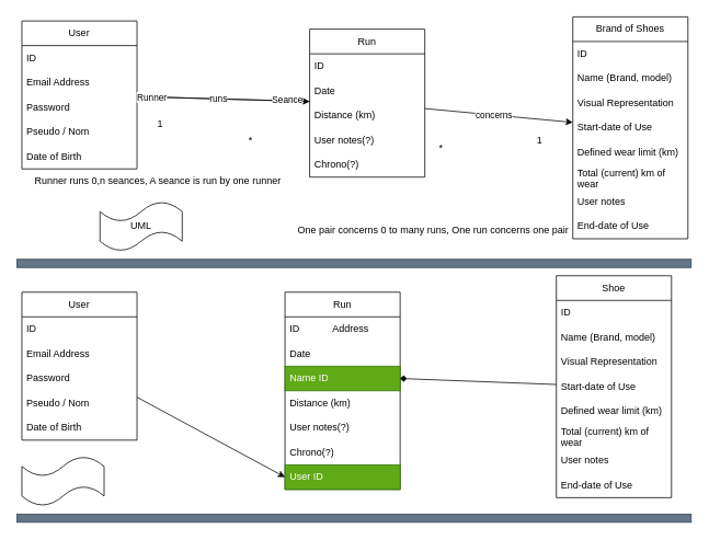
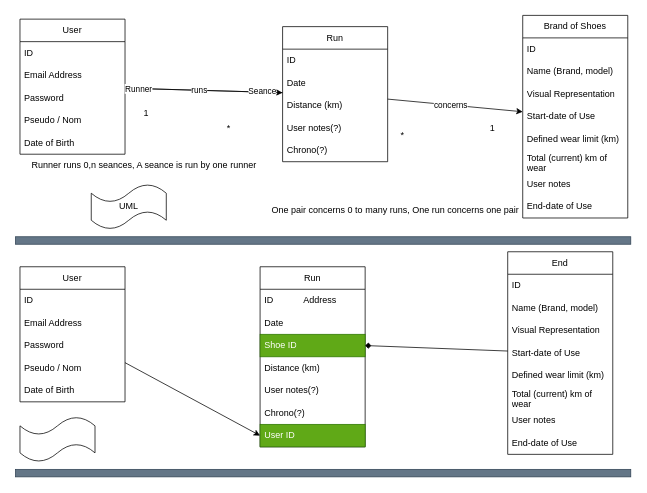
  <mxCell id="0" />
  <mxCell id="1" parent="0" />
  <mxCell id="2" value="User" style="swimlane;fontStyle=0;childLayout=stackLayout;horizontal=1;startSize=30;horizontalStack=0;resizeParent=1;resizeParentMax=0;resizeLast=0;collapsible=1;marginBottom=0;whiteSpace=wrap;html=1;" parent="1" vertex="1"><mxGeometry x="26" y="25" width="140" height="180" as="geometry" /></mxCell>
  <mxCell id="3" value="ID" style="text;strokeColor=none;fillColor=none;align=left;verticalAlign=middle;spacingLeft=4;spacingRight=4;overflow=hidden;points=[[0,0.5],[1,0.5]];portConstraint=eastwest;rotatable=0;whiteSpace=wrap;html=1;" parent="2" vertex="1"><mxGeometry y="30" width="140" height="30" as="geometry" /></mxCell>
  <mxCell id="4" value="Email Address" style="text;strokeColor=none;fillColor=none;align=left;verticalAlign=middle;spacingLeft=4;spacingRight=4;overflow=hidden;points=[[0,0.5],[1,0.5]];portConstraint=eastwest;rotatable=0;whiteSpace=wrap;html=1;" parent="2" vertex="1"><mxGeometry y="60" width="140" height="30" as="geometry" /></mxCell>
  <mxCell id="5" value="Password" style="text;strokeColor=none;fillColor=none;align=left;verticalAlign=middle;spacingLeft=4;spacingRight=4;overflow=hidden;points=[[0,0.5],[1,0.5]];portConstraint=eastwest;rotatable=0;whiteSpace=wrap;html=1;" parent="2" vertex="1"><mxGeometry y="90" width="140" height="30" as="geometry" /></mxCell>
  <mxCell id="6" value="Pseudo / Nom" style="text;strokeColor=none;fillColor=none;align=left;verticalAlign=middle;spacingLeft=4;spacingRight=4;overflow=hidden;points=[[0,0.5],[1,0.5]];portConstraint=eastwest;rotatable=0;whiteSpace=wrap;html=1;" parent="2" vertex="1"><mxGeometry y="120" width="140" height="30" as="geometry" /></mxCell>
  <mxCell id="7" value="Date of Birth" style="text;strokeColor=none;fillColor=none;align=left;verticalAlign=middle;spacingLeft=4;spacingRight=4;overflow=hidden;points=[[0,0.5],[1,0.5]];portConstraint=eastwest;rotatable=0;whiteSpace=wrap;html=1;" parent="2" vertex="1"><mxGeometry y="150" width="140" height="30" as="geometry" /></mxCell>
  <mxCell id="8" value="Run" style="swimlane;fontStyle=0;childLayout=stackLayout;horizontal=1;startSize=30;horizontalStack=0;resizeParent=1;resizeParentMax=0;resizeLast=0;collapsible=1;marginBottom=0;whiteSpace=wrap;html=1;" parent="1" vertex="1"><mxGeometry x="376" y="35" width="140" height="180" as="geometry" /></mxCell>
  <mxCell id="9" value="ID" style="text;strokeColor=none;fillColor=none;align=left;verticalAlign=middle;spacingLeft=4;spacingRight=4;overflow=hidden;points=[[0,0.5],[1,0.5]];portConstraint=eastwest;rotatable=0;whiteSpace=wrap;html=1;" parent="8" vertex="1"><mxGeometry y="30" width="140" height="30" as="geometry" /></mxCell>
  <mxCell id="10" value="Date" style="text;strokeColor=none;fillColor=none;align=left;verticalAlign=middle;spacingLeft=4;spacingRight=4;overflow=hidden;points=[[0,0.5],[1,0.5]];portConstraint=eastwest;rotatable=0;whiteSpace=wrap;html=1;" parent="8" vertex="1"><mxGeometry y="60" width="140" height="30" as="geometry" /></mxCell>
  <mxCell id="11" value="Distance (km)" style="text;strokeColor=none;fillColor=none;align=left;verticalAlign=middle;spacingLeft=4;spacingRight=4;overflow=hidden;points=[[0,0.5],[1,0.5]];portConstraint=eastwest;rotatable=0;whiteSpace=wrap;html=1;" parent="8" vertex="1"><mxGeometry y="90" width="140" height="30" as="geometry" /></mxCell>
  <mxCell id="12" value="User notes(?)" style="text;strokeColor=none;fillColor=none;align=left;verticalAlign=middle;spacingLeft=4;spacingRight=4;overflow=hidden;points=[[0,0.5],[1,0.5]];portConstraint=eastwest;rotatable=0;whiteSpace=wrap;html=1;" parent="8" vertex="1"><mxGeometry y="120" width="140" height="30" as="geometry" /></mxCell>
  <mxCell id="13" value="Chrono(?)" style="text;strokeColor=none;fillColor=none;align=left;verticalAlign=middle;spacingLeft=4;spacingRight=4;overflow=hidden;points=[[0,0.5],[1,0.5]];portConstraint=eastwest;rotatable=0;whiteSpace=wrap;html=1;" parent="8" vertex="1"><mxGeometry y="150" width="140" height="30" as="geometry" /></mxCell>
  <mxCell id="14" value="Brand of Shoes" style="swimlane;fontStyle=0;childLayout=stackLayout;horizontal=1;startSize=30;horizontalStack=0;resizeParent=1;resizeParentMax=0;resizeLast=0;collapsible=1;marginBottom=0;whiteSpace=wrap;html=1;" parent="1" vertex="1"><mxGeometry x="696" y="20" width="140" height="270" as="geometry" /></mxCell>
  <mxCell id="15" value="ID" style="text;strokeColor=none;fillColor=none;align=left;verticalAlign=middle;spacingLeft=4;spacingRight=4;overflow=hidden;points=[[0,0.5],[1,0.5]];portConstraint=eastwest;rotatable=0;whiteSpace=wrap;html=1;" parent="14" vertex="1"><mxGeometry y="30" width="140" height="30" as="geometry" /></mxCell>
  <mxCell id="16" value="Name (Brand, model)" style="text;strokeColor=none;fillColor=none;align=left;verticalAlign=middle;spacingLeft=4;spacingRight=4;overflow=hidden;points=[[0,0.5],[1,0.5]];portConstraint=eastwest;rotatable=0;whiteSpace=wrap;html=1;" parent="14" vertex="1"><mxGeometry y="60" width="140" height="30" as="geometry" /></mxCell>
  <mxCell id="17" value="Visual Representation" style="text;strokeColor=none;fillColor=none;align=left;verticalAlign=middle;spacingLeft=4;spacingRight=4;overflow=hidden;points=[[0,0.5],[1,0.5]];portConstraint=eastwest;rotatable=0;whiteSpace=wrap;html=1;" parent="14" vertex="1"><mxGeometry y="90" width="140" height="30" as="geometry" /></mxCell>
  <mxCell id="18" value="Start-date of Use" style="text;strokeColor=none;fillColor=none;align=left;verticalAlign=middle;spacingLeft=4;spacingRight=4;overflow=hidden;points=[[0,0.5],[1,0.5]];portConstraint=eastwest;rotatable=0;whiteSpace=wrap;html=1;" parent="14" vertex="1"><mxGeometry y="120" width="140" height="30" as="geometry" /></mxCell>
  <mxCell id="19" value="Defined wear limit (km)" style="text;strokeColor=none;fillColor=none;align=left;verticalAlign=middle;spacingLeft=4;spacingRight=4;overflow=hidden;points=[[0,0.5],[1,0.5]];portConstraint=eastwest;rotatable=0;whiteSpace=wrap;html=1;" parent="14" vertex="1"><mxGeometry y="150" width="140" height="30" as="geometry" /></mxCell>
  <mxCell id="20" value="Total (current) km of wear" style="text;strokeColor=none;fillColor=none;align=left;verticalAlign=middle;spacingLeft=4;spacingRight=4;overflow=hidden;points=[[0,0.5],[1,0.5]];portConstraint=eastwest;rotatable=0;whiteSpace=wrap;html=1;" parent="14" vertex="1"><mxGeometry y="180" width="140" height="30" as="geometry" /></mxCell>
  <mxCell id="21" value="User notes" style="text;strokeColor=none;fillColor=none;align=left;verticalAlign=middle;spacingLeft=4;spacingRight=4;overflow=hidden;points=[[0,0.5],[1,0.5]];portConstraint=eastwest;rotatable=0;whiteSpace=wrap;html=1;" parent="14" vertex="1"><mxGeometry y="210" width="140" height="30" as="geometry" /></mxCell>
  <mxCell id="22" value="End-date of Use" style="text;strokeColor=none;fillColor=none;align=left;verticalAlign=middle;spacingLeft=4;spacingRight=4;overflow=hidden;points=[[0,0.5],[1,0.5]];portConstraint=eastwest;rotatable=0;whiteSpace=wrap;html=1;" parent="14" vertex="1"><mxGeometry y="240" width="140" height="30" as="geometry" /></mxCell>
  <mxCell id="23" value="" style="endArrow=none;startArrow=classic;html=1;rounded=0;endFill=0;" parent="1" source="14" target="8" edge="1"><mxGeometry width="50" height="50" relative="1" as="geometry"><mxPoint x="406" y="435" as="sourcePoint" /><mxPoint x="456" y="385" as="targetPoint" /></mxGeometry></mxCell>
  <mxCell id="24" value="concerns" style="edgeLabel;html=1;align=center;verticalAlign=middle;resizable=0;points=[];" vertex="1" connectable="0" parent="23"><mxGeometry x="0.07" relative="1" as="geometry"><mxPoint as="offset" /></mxGeometry></mxCell>
  <mxCell id="25" value="*&amp;nbsp;" style="text;html=1;align=center;verticalAlign=middle;whiteSpace=wrap;rounded=0;" parent="1" vertex="1"><mxGeometry x="276" y="155" width="60" height="30" as="geometry" /></mxCell>
  <mxCell id="26" value="1&amp;nbsp;" style="text;html=1;align=center;verticalAlign=middle;whiteSpace=wrap;rounded=0;" parent="1" vertex="1"><mxGeometry x="166" y="135" width="60" height="30" as="geometry" /></mxCell>
  <mxCell id="27" value="" style="endArrow=classic;html=1;rounded=0;" parent="1" source="2" target="8" edge="1"><mxGeometry width="50" height="50" relative="1" as="geometry"><mxPoint x="406" y="435" as="sourcePoint" /><mxPoint x="456" y="385" as="targetPoint" /></mxGeometry></mxCell>
  <mxCell id="28" value="" style="endArrow=none;html=1;rounded=0;endFill=0;" parent="1" source="8" target="2" edge="1"><mxGeometry width="50" height="50" relative="1" as="geometry"><mxPoint x="356" y="535" as="sourcePoint" /><mxPoint x="456" y="385" as="targetPoint" /></mxGeometry></mxCell>
  <mxCell id="29" value="runs" style="edgeLabel;html=1;align=center;verticalAlign=middle;resizable=0;points=[];" vertex="1" connectable="0" parent="28"><mxGeometry x="0.063" relative="1" as="geometry"><mxPoint as="offset" /></mxGeometry></mxCell>
  <mxCell id="30" value="Runner" style="edgeLabel;html=1;align=center;verticalAlign=middle;resizable=0;points=[];" vertex="1" connectable="0" parent="28"><mxGeometry x="0.842" relative="1" as="geometry"><mxPoint as="offset" /></mxGeometry></mxCell>
  <mxCell id="31" value="Seance" style="edgeLabel;html=1;align=center;verticalAlign=middle;resizable=0;points=[];" vertex="1" connectable="0" parent="28"><mxGeometry x="-0.735" y="-2" relative="1" as="geometry"><mxPoint as="offset" /></mxGeometry></mxCell>
  <mxCell id="32" value="1" style="text;html=1;align=center;verticalAlign=middle;whiteSpace=wrap;rounded=0;" parent="1" vertex="1"><mxGeometry x="626" y="155" width="60" height="30" as="geometry" /></mxCell>
  <mxCell id="33" value="*" style="text;html=1;align=center;verticalAlign=middle;whiteSpace=wrap;rounded=0;" parent="1" vertex="1"><mxGeometry x="506" y="165" width="60" height="30" as="geometry" /></mxCell>
  <mxCell id="34" value="User" style="swimlane;fontStyle=0;childLayout=stackLayout;horizontal=1;startSize=30;horizontalStack=0;resizeParent=1;resizeParentMax=0;resizeLast=0;collapsible=1;marginBottom=0;whiteSpace=wrap;html=1;" parent="1" vertex="1"><mxGeometry x="26" y="355" width="140" height="180" as="geometry" /></mxCell>
  <mxCell id="35" value="ID" style="text;strokeColor=none;fillColor=none;align=left;verticalAlign=middle;spacingLeft=4;spacingRight=4;overflow=hidden;points=[[0,0.5],[1,0.5]];portConstraint=eastwest;rotatable=0;whiteSpace=wrap;html=1;" parent="34" vertex="1"><mxGeometry y="30" width="140" height="30" as="geometry" /></mxCell>
  <mxCell id="36" value="Email Address" style="text;strokeColor=none;fillColor=none;align=left;verticalAlign=middle;spacingLeft=4;spacingRight=4;overflow=hidden;points=[[0,0.5],[1,0.5]];portConstraint=eastwest;rotatable=0;whiteSpace=wrap;html=1;" parent="34" vertex="1"><mxGeometry y="60" width="140" height="30" as="geometry" /></mxCell>
  <mxCell id="37" value="Password" style="text;strokeColor=none;fillColor=none;align=left;verticalAlign=middle;spacingLeft=4;spacingRight=4;overflow=hidden;points=[[0,0.5],[1,0.5]];portConstraint=eastwest;rotatable=0;whiteSpace=wrap;html=1;" parent="34" vertex="1"><mxGeometry y="90" width="140" height="30" as="geometry" /></mxCell>
  <mxCell id="38" value="Pseudo / Nom" style="text;strokeColor=none;fillColor=none;align=left;verticalAlign=middle;spacingLeft=4;spacingRight=4;overflow=hidden;points=[[0,0.5],[1,0.5]];portConstraint=eastwest;rotatable=0;whiteSpace=wrap;html=1;" parent="34" vertex="1"><mxGeometry y="120" width="140" height="30" as="geometry" /></mxCell>
  <mxCell id="39" value="Date of Birth" style="text;strokeColor=none;fillColor=none;align=left;verticalAlign=middle;spacingLeft=4;spacingRight=4;overflow=hidden;points=[[0,0.5],[1,0.5]];portConstraint=eastwest;rotatable=0;whiteSpace=wrap;html=1;" parent="34" vertex="1"><mxGeometry y="150" width="140" height="30" as="geometry" /></mxCell>
  <mxCell id="40" value="Run" style="swimlane;fontStyle=0;childLayout=stackLayout;horizontal=1;startSize=30;horizontalStack=0;resizeParent=1;resizeParentMax=0;resizeLast=0;collapsible=1;marginBottom=0;whiteSpace=wrap;html=1;" parent="1" vertex="1"><mxGeometry x="346" y="355" width="140" height="240" as="geometry" /></mxCell>
  <mxCell id="41" value="ID" style="text;strokeColor=none;fillColor=none;align=left;verticalAlign=middle;spacingLeft=4;spacingRight=4;overflow=hidden;points=[[0,0.5],[1,0.5]];portConstraint=eastwest;rotatable=0;whiteSpace=wrap;html=1;" parent="40" vertex="1"><mxGeometry y="30" width="140" height="30" as="geometry" /></mxCell>
  <mxCell id="42" value="Date" style="text;strokeColor=none;fillColor=none;align=left;verticalAlign=middle;spacingLeft=4;spacingRight=4;overflow=hidden;points=[[0,0.5],[1,0.5]];portConstraint=eastwest;rotatable=0;whiteSpace=wrap;html=1;" parent="40" vertex="1"><mxGeometry y="60" width="140" height="30" as="geometry" /></mxCell>
- <mxCell id="43" value="Name ID" style="text;strokeColor=#2D7600;fillColor=#60a917;align=left;verticalAlign=middle;spacingLeft=4;spacingRight=4;overflow=hidden;points=[[0,0.5],[1,0.5]];portConstraint=eastwest;rotatable=0;whiteSpace=wrap;html=1;fontColor=#ffffff;" parent="40" vertex="1"><mxGeometry y="90" width="140" height="30" as="geometry" /></mxCell>
+ <mxCell id="43" value="Shoe ID" style="text;strokeColor=#2D7600;fillColor=#60a917;align=left;verticalAlign=middle;spacingLeft=4;spacingRight=4;overflow=hidden;points=[[0,0.5],[1,0.5]];portConstraint=eastwest;rotatable=0;whiteSpace=wrap;html=1;fontColor=#ffffff;" parent="40" vertex="1"><mxGeometry y="90" width="140" height="30" as="geometry" /></mxCell>
  <mxCell id="44" value="Distance (km)" style="text;strokeColor=none;fillColor=none;align=left;verticalAlign=middle;spacingLeft=4;spacingRight=4;overflow=hidden;points=[[0,0.5],[1,0.5]];portConstraint=eastwest;rotatable=0;whiteSpace=wrap;html=1;" parent="40" vertex="1"><mxGeometry y="120" width="140" height="30" as="geometry" /></mxCell>
  <mxCell id="45" value="User notes(?)" style="text;strokeColor=none;fillColor=none;align=left;verticalAlign=middle;spacingLeft=4;spacingRight=4;overflow=hidden;points=[[0,0.5],[1,0.5]];portConstraint=eastwest;rotatable=0;whiteSpace=wrap;html=1;" parent="40" vertex="1"><mxGeometry y="150" width="140" height="30" as="geometry" /></mxCell>
  <mxCell id="46" value="Chrono(?)" style="text;strokeColor=none;fillColor=none;align=left;verticalAlign=middle;spacingLeft=4;spacingRight=4;overflow=hidden;points=[[0,0.5],[1,0.5]];portConstraint=eastwest;rotatable=0;whiteSpace=wrap;html=1;" parent="40" vertex="1"><mxGeometry y="180" width="140" height="30" as="geometry" /></mxCell>
  <mxCell id="47" value="User ID" style="text;strokeColor=#2D7600;fillColor=#60a917;align=left;verticalAlign=middle;spacingLeft=4;spacingRight=4;overflow=hidden;points=[[0,0.5],[1,0.5]];portConstraint=eastwest;rotatable=0;whiteSpace=wrap;html=1;fontColor=#ffffff;" parent="40" vertex="1"><mxGeometry y="210" width="140" height="30" as="geometry" /></mxCell>
- <mxCell id="48" value="Shoe" style="swimlane;fontStyle=0;childLayout=stackLayout;horizontal=1;startSize=30;horizontalStack=0;resizeParent=1;resizeParentMax=0;resizeLast=0;collapsible=1;marginBottom=0;whiteSpace=wrap;html=1;" parent="1" vertex="1"><mxGeometry x="676" y="335" width="140" height="270" as="geometry" /></mxCell>
+ <mxCell id="48" value="End" style="swimlane;fontStyle=0;childLayout=stackLayout;horizontal=1;startSize=30;horizontalStack=0;resizeParent=1;resizeParentMax=0;resizeLast=0;collapsible=1;marginBottom=0;whiteSpace=wrap;html=1;" parent="1" vertex="1"><mxGeometry x="676" y="335" width="140" height="270" as="geometry" /></mxCell>
  <mxCell id="49" value="ID" style="text;strokeColor=none;fillColor=none;align=left;verticalAlign=middle;spacingLeft=4;spacingRight=4;overflow=hidden;points=[[0,0.5],[1,0.5]];portConstraint=eastwest;rotatable=0;whiteSpace=wrap;html=1;" parent="48" vertex="1"><mxGeometry y="30" width="140" height="30" as="geometry" /></mxCell>
  <mxCell id="50" value="Name (Brand, model)" style="text;strokeColor=none;fillColor=none;align=left;verticalAlign=middle;spacingLeft=4;spacingRight=4;overflow=hidden;points=[[0,0.5],[1,0.5]];portConstraint=eastwest;rotatable=0;whiteSpace=wrap;html=1;" parent="48" vertex="1"><mxGeometry y="60" width="140" height="30" as="geometry" /></mxCell>
  <mxCell id="51" value="Visual Representation" style="text;strokeColor=none;fillColor=none;align=left;verticalAlign=middle;spacingLeft=4;spacingRight=4;overflow=hidden;points=[[0,0.5],[1,0.5]];portConstraint=eastwest;rotatable=0;whiteSpace=wrap;html=1;" parent="48" vertex="1"><mxGeometry y="90" width="140" height="30" as="geometry" /></mxCell>
  <mxCell id="52" value="Start-date of Use" style="text;strokeColor=none;fillColor=none;align=left;verticalAlign=middle;spacingLeft=4;spacingRight=4;overflow=hidden;points=[[0,0.5],[1,0.5]];portConstraint=eastwest;rotatable=0;whiteSpace=wrap;html=1;" parent="48" vertex="1"><mxGeometry y="120" width="140" height="30" as="geometry" /></mxCell>
  <mxCell id="53" value="Defined wear limit (km)" style="text;strokeColor=none;fillColor=none;align=left;verticalAlign=middle;spacingLeft=4;spacingRight=4;overflow=hidden;points=[[0,0.5],[1,0.5]];portConstraint=eastwest;rotatable=0;whiteSpace=wrap;html=1;" parent="48" vertex="1"><mxGeometry y="150" width="140" height="30" as="geometry" /></mxCell>
  <mxCell id="54" value="Total (current) km of wear" style="text;strokeColor=none;fillColor=none;align=left;verticalAlign=middle;spacingLeft=4;spacingRight=4;overflow=hidden;points=[[0,0.5],[1,0.5]];portConstraint=eastwest;rotatable=0;whiteSpace=wrap;html=1;" parent="48" vertex="1"><mxGeometry y="180" width="140" height="30" as="geometry" /></mxCell>
  <mxCell id="55" value="User notes" style="text;strokeColor=none;fillColor=none;align=left;verticalAlign=middle;spacingLeft=4;spacingRight=4;overflow=hidden;points=[[0,0.5],[1,0.5]];portConstraint=eastwest;rotatable=0;whiteSpace=wrap;html=1;" parent="48" vertex="1"><mxGeometry y="210" width="140" height="30" as="geometry" /></mxCell>
  <mxCell id="56" value="End-date of Use" style="text;strokeColor=none;fillColor=none;align=left;verticalAlign=middle;spacingLeft=4;spacingRight=4;overflow=hidden;points=[[0,0.5],[1,0.5]];portConstraint=eastwest;rotatable=0;whiteSpace=wrap;html=1;" parent="48" vertex="1"><mxGeometry y="240" width="140" height="30" as="geometry" /></mxCell>
  <mxCell id="57" value="" style="endArrow=classic;html=1;rounded=0;entryX=0;entryY=0.5;entryDx=0;entryDy=0;" parent="1" source="34" target="47" edge="1"><mxGeometry width="50" height="50" relative="1" as="geometry"><mxPoint x="406" y="435" as="sourcePoint" /><mxPoint x="456" y="385" as="targetPoint" /></mxGeometry></mxCell>
  <mxCell id="58" value="" style="rounded=0;whiteSpace=wrap;html=1;fillColor=#647687;fontColor=#ffffff;strokeColor=#314354;" parent="1" vertex="1"><mxGeometry x="20" y="315" width="820" height="10" as="geometry" /></mxCell>
  <mxCell id="59" value="" style="endArrow=diamond;html=1;rounded=0;entryX=1;entryY=0.5;entryDx=0;entryDy=0;" parent="1" source="48" target="43" edge="1"><mxGeometry width="50" height="50" relative="1" as="geometry"><mxPoint x="346" y="445" as="sourcePoint" /><mxPoint x="396" y="395" as="targetPoint" /></mxGeometry></mxCell>
  <mxCell id="60" value="" style="rounded=0;whiteSpace=wrap;html=1;fillColor=#647687;fontColor=#ffffff;strokeColor=#314354;" parent="1" vertex="1"><mxGeometry x="20" y="625" width="820" height="10" as="geometry" /></mxCell>
  <mxCell id="61" value="" style="shape=tape;whiteSpace=wrap;html=1;" parent="1" vertex="1"><mxGeometry x="26" y="555" width="100" height="60" as="geometry" /></mxCell>
  <mxCell id="62" value="UML" style="shape=tape;whiteSpace=wrap;html=1;" parent="1" vertex="1"><mxGeometry x="121" y="245" width="100" height="60" as="geometry" /></mxCell>
  <mxCell id="63" value="Address" style="text;html=1;align=center;verticalAlign=middle;whiteSpace=wrap;rounded=0;" vertex="1" parent="1"><mxGeometry x="396" y="385" width="60" height="30" as="geometry" /></mxCell>
  <mxCell id="64" value="Runner runs 0,n seances, A seance is run by one runner" style="text;html=1;align=center;verticalAlign=middle;resizable=0;points=[];autosize=1;strokeColor=none;fillColor=none;" vertex="1" parent="1"><mxGeometry x="31" y="205" width="320" height="30" as="geometry" /></mxCell>
  <mxCell id="65" value="One pair concerns 0 to many runs, One run concerns one pair" style="text;html=1;align=center;verticalAlign=middle;resizable=0;points=[];autosize=1;strokeColor=none;fillColor=none;" vertex="1" parent="1"><mxGeometry x="351" y="265" width="350" height="30" as="geometry" /></mxCell>
